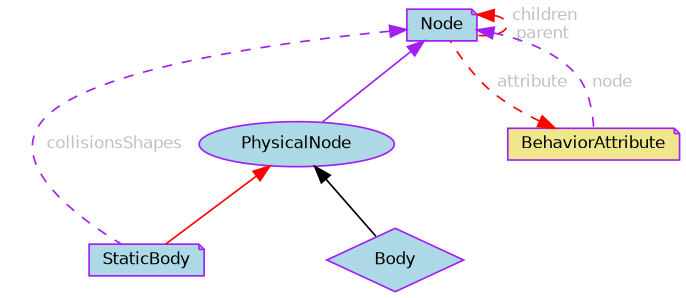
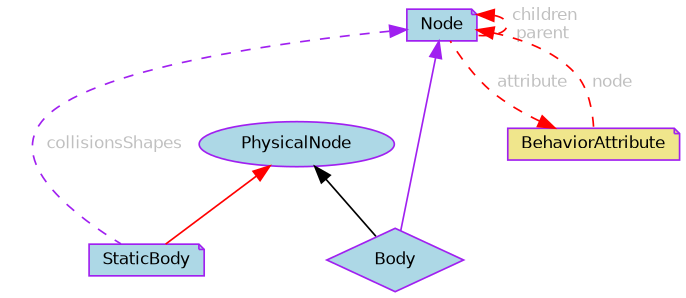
  digraph {
    node [color=purple fillcolor=lightblue fontname=Helvetica fontsize=10 shape=note style=filled]
    edge [color=red dir=back fontname=Helvetica fontsize=10 labelfontname=Helvetica labelfontsize=10 style=dashed fontcolor=grey]
    n1 [fontcolor=black height=0.2 label=StaticBody width=0.4]
    n2 [height=0.2 label=Body shape=diamond width=0.4]
    n3 [height=0.2 label=PhysicalNode shape=ellipse width=0.4]
    n4 [height=0.2 label="Node" width=0.4]
    n5 [fillcolor=khaki height=0.2 label=BehaviorAttribute width=0.4]
    n3 -> n1 [style=solid fontcolor=""]
    n3 -> n2 [color=black style=solid fontcolor=""]
    n4 -> n1 [color=purple label=" collisionsShapes"]
-   n4 -> n3 [color=purple style=solid fontcolor=""]
+   n4 -> n2 [color=purple style=solid fontcolor=""]
    n4 -> n4 [label=" children\nparent"]
-   n4 -> n5 [color=purple label=" node"]
+   n4 -> n5 [label=" node"]
    n5 -> n4 [label=" attribute"]
  }
